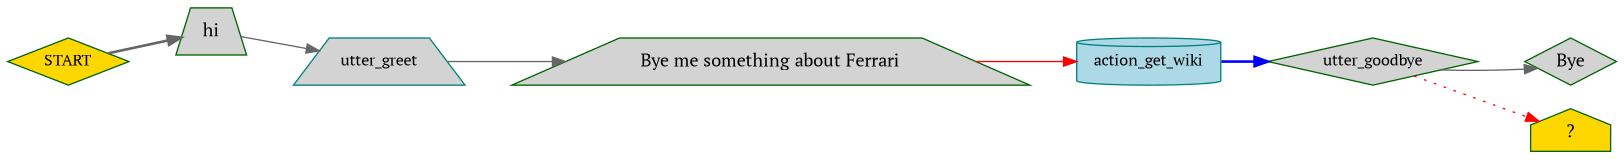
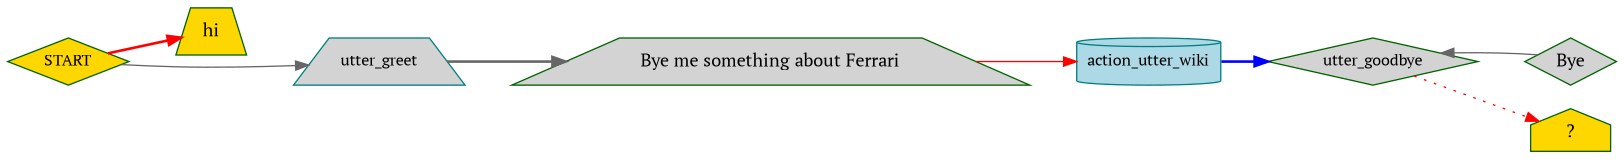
  digraph {
    fontname="PT Serif"
    rankdir=LR
    node [color=darkgreen fillcolor=lightgrey fontname="PT Serif" shape=diamond style=filled]
    edge [color=gray40 fontname="PT Serif" style=solid]
    n1 [fillcolor=gold fontsize=12 label=START]
-   n2 [label=hi shape=trapezium]
+   n2 [fillcolor=gold label=hi shape=trapezium]
    n3 [color=teal fontsize=12 label=utter_greet shape=trapezium]
    n4 [label="Bye me something about Ferrari" shape=trapezium]
-   n5 [color=teal fillcolor=lightblue fontsize=12 label=action_get_wiki shape=cylinder]
+   n5 [color=teal fillcolor=lightblue fontsize=12 label=action_utter_wiki shape=cylinder]
    n6 [fontsize=12 label=utter_goodbye]
    n7 [label=Bye]
    n8 [fillcolor=gold label="  ?  " shape=house]
-   n1 -> n2 [style=bold]
-   n2 -> n3
-   n3 -> n4
+   n1 -> n2 [color=red style=bold]
+   n1 -> n3
+   n3 -> n4 [style=bold]
    n4 -> n5 [color=red]
    n5 -> n6 [color=blue style=bold]
    n6 -> n8 [color=red style=dotted]
-   n6 -> n7
+   n7 -> n6
  }
